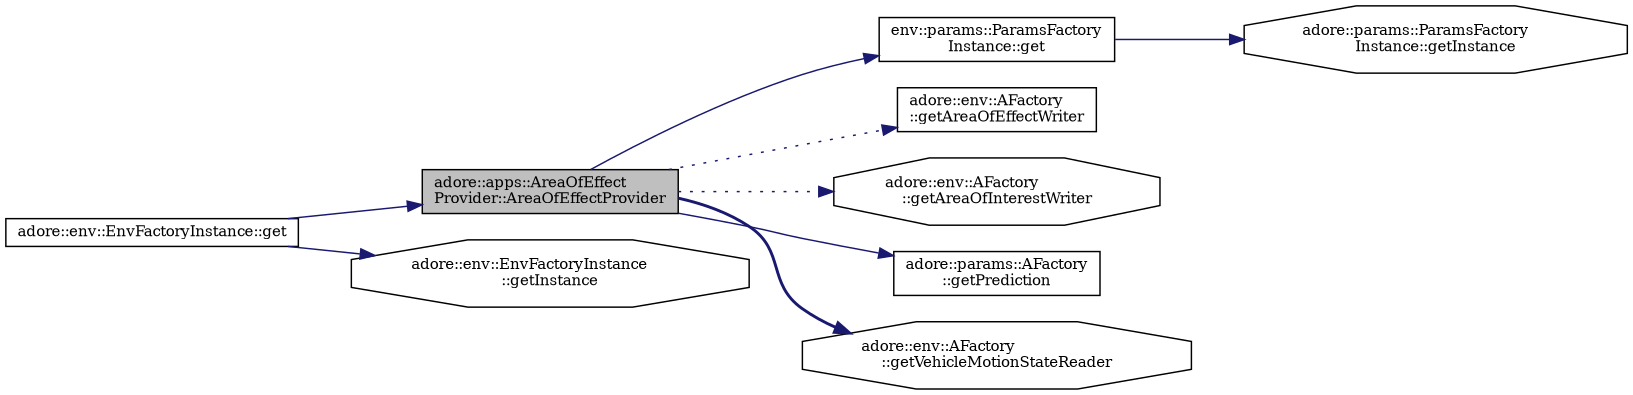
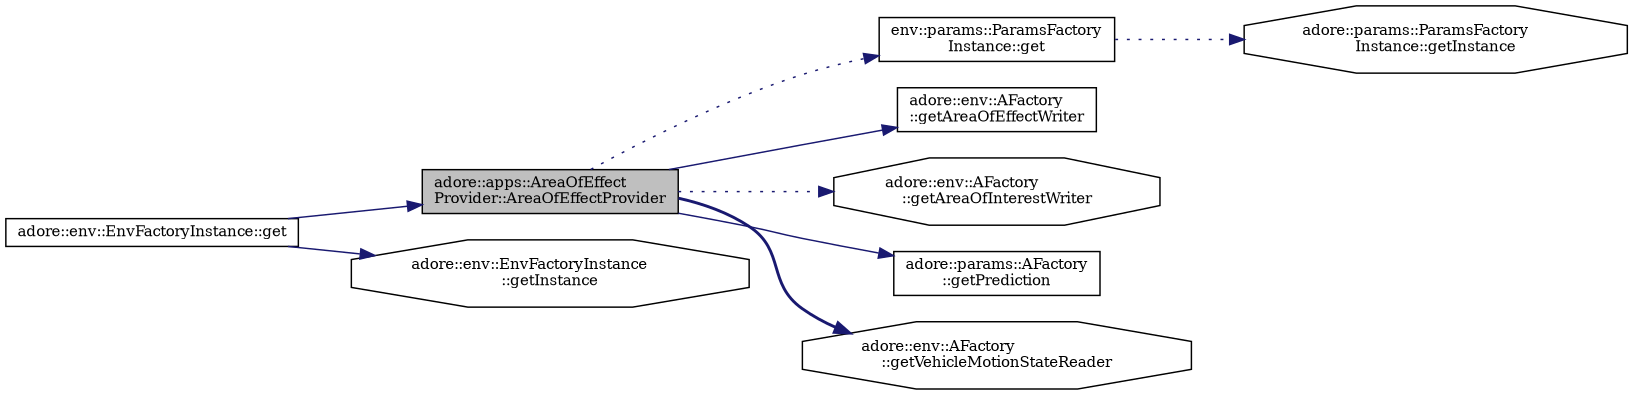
  digraph {
    fontname="DejaVu Serif"
    rankdir=LR
    node [color=black fillcolor=white fontname="DejaVu Serif" fontsize=10 shape=box style=filled]
    edge [color=midnightblue fontname="DejaVu Serif" fontsize=10 labelfontname=Helvetica labelfontsize=10 style=solid]
    n1 [fillcolor=grey75 fontcolor=black height=0.2 label="adore::apps::AreaOfEffect\lProvider::AreaOfEffectProvider" width=0.4]
    n2 [height=0.2 label="env::params::ParamsFactory\lInstance::get" width=0.4]
    n3 [height=0.2 label="adore::env::AFactory\l::getAreaOfEffectWriter" width=0.4]
    n4 [height=0.2 label="adore::env::AFactory\l::getAreaOfInterestWriter" shape=octagon width=0.4]
    n5 [height=0.2 label="adore::params::AFactory\l::getPrediction" width=0.4]
    n6 [height=0.2 label="adore::env::AFactory\l::getVehicleMotionStateReader" shape=octagon width=0.4]
    n7 [height=0.2 label="adore::env::EnvFactoryInstance::get" width=0.4]
    n8 [height=0.2 label="adore::env::EnvFactoryInstance\l::getInstance" shape=octagon width=0.4]
    n9 [height=0.2 label="adore::params::ParamsFactory\lInstance::getInstance" shape=octagon width=0.4]
-   n1 -> n2
-   n1 -> n3 [style=dotted]
+   n1 -> n2 [style=dotted]
+   n1 -> n3
    n1 -> n4 [style=dotted]
    n1 -> n5
    n1 -> n6 [style=bold]
-   n2 -> n9
+   n2 -> n9 [style=dotted]
    n7 -> n1
    n7 -> n8
  }
